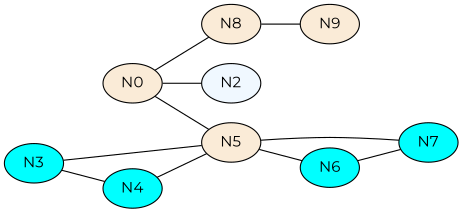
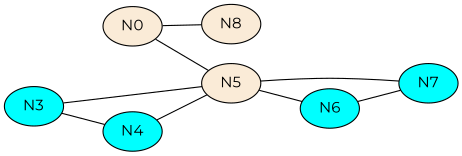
  graph {
    fontname=Montserrat
    rankdir=LR
    node [fillcolor="#FAEBD7" fontname=Montserrat style=filled]
    edge [fontname=Montserrat]
    N0
    N8
    N5
-   N9
-   N2 [fillcolor="#F0F8FF"]
    N3 [fillcolor="#00FFFF"]
    N7 [fillcolor="#00FFFF"]
    N4 [fillcolor="#00FFFF"]
    N6 [fillcolor="#00FFFF"]
    subgraph sub_1 {
      N0
      N8
      N5
-     N9
    }
    subgraph sub_2 {
-     N2
      N3
      N7
    }
    subgraph sub_3 {
      N4
      N6
    }
    N0 -- N8
    N0 -- N5
-   N0 -- N2
-   N8 -- N9
    N5 -- N7
    N5 -- N6
    N3 -- N5
    N3 -- N4
    N4 -- N5
    N6 -- N7
  }
